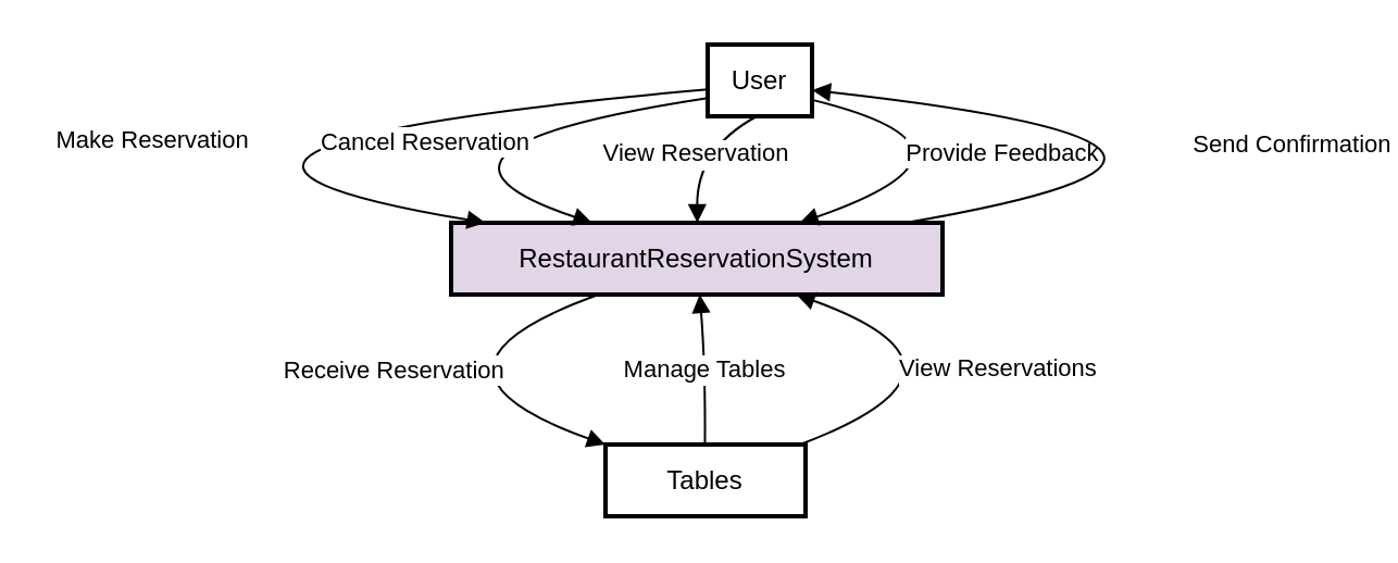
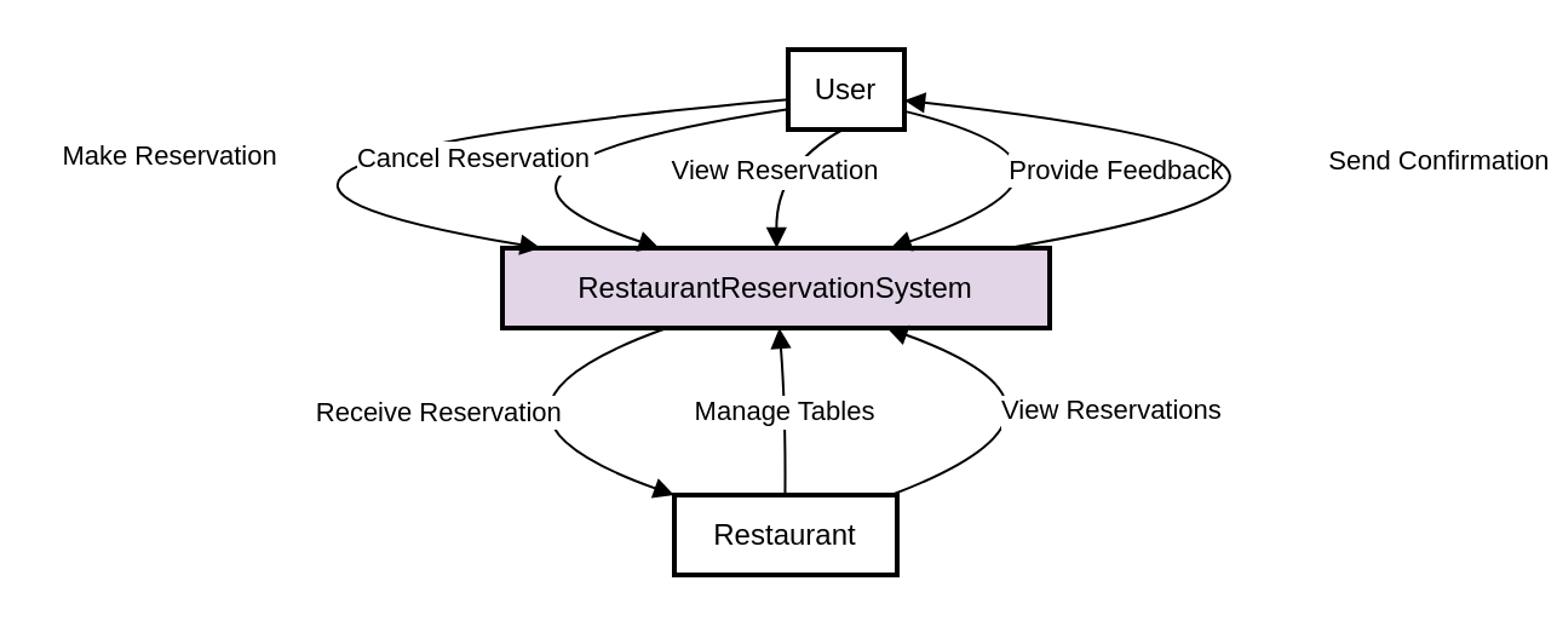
  <mxCell id="0" />
  <mxCell id="1" parent="0" />
  <mxCell id="2" value="User" style="whiteSpace=wrap;strokeWidth=2;" vertex="1" parent="1"><mxGeometry x="325" y="20" width="48" height="33" as="geometry" /></mxCell>
  <mxCell id="3" value="RestaurantReservationSystem" style="whiteSpace=wrap;strokeWidth=2;fillColor=#e1d5e7;" vertex="1" parent="1"><mxGeometry x="207" y="102" width="226" height="33" as="geometry" /></mxCell>
- <mxCell id="4" value="Tables" style="whiteSpace=wrap;strokeWidth=2;" vertex="1" parent="1"><mxGeometry x="278" y="204" width="92" height="33" as="geometry" /></mxCell>
+ <mxCell id="4" value="Restaurant" style="whiteSpace=wrap;strokeWidth=2;" vertex="1" parent="1"><mxGeometry x="278" y="204" width="92" height="33" as="geometry" /></mxCell>
  <mxCell id="5" value="Make Reservation" style="curved=1;startArrow=none;endArrow=block;exitX=-0.004;exitY=0.627;entryX=0.065;entryY=-0.006;rounded=0;" edge="1" parent="1" source="2" target="3"><mxGeometry relative="1" as="geometry"><Array as="points"><mxPoint x="20" y="68" /></Array></mxGeometry></mxCell>
  <mxCell id="6" value="Cancel Reservation" style="curved=1;startArrow=none;endArrow=block;exitX=-0.004;exitY=0.747;entryX=0.284;entryY=-0.006;rounded=0;" edge="1" parent="1" source="2" target="3"><mxGeometry relative="1" as="geometry"><Array as="points"><mxPoint x="171" y="68" /></Array></mxGeometry></mxCell>
  <mxCell id="7" value="View Reservation" style="curved=1;startArrow=none;endArrow=block;exitX=0.47;exitY=1.012;entryX=0.501;entryY=-0.006;rounded=0;" edge="1" parent="1" source="2" target="3"><mxGeometry relative="1" as="geometry"><Array as="points"><mxPoint x="320" y="68" /></Array></mxGeometry></mxCell>
  <mxCell id="8" value="Provide Feedback" style="curved=1;startArrow=none;endArrow=block;exitX=0.991;exitY=0.766;entryX=0.712;entryY=-0.006;rounded=0;" edge="1" parent="1" source="2" target="3"><mxGeometry relative="1" as="geometry"><Array as="points"><mxPoint x="465" y="68" /></Array></mxGeometry></mxCell>
  <mxCell id="9" value="Manage Tables" style="curved=1;startArrow=none;endArrow=block;exitX=0.497;exitY=-0.012;entryX=0.506;entryY=1.006;rounded=0;" edge="1" parent="1" source="4" target="3"><mxGeometry relative="1" as="geometry"><Array as="points"><mxPoint x="324" y="169" /></Array></mxGeometry></mxCell>
  <mxCell id="10" value="View Reservations" style="curved=1;startArrow=none;endArrow=block;exitX=0.984;exitY=-0.012;entryX=0.705;entryY=1.006;rounded=0;" edge="1" parent="1" source="4" target="3"><mxGeometry relative="1" as="geometry"><Array as="points"><mxPoint x="460" y="169" /></Array></mxGeometry></mxCell>
  <mxCell id="11" value="Send Confirmation" style="curved=1;startArrow=none;endArrow=block;exitX=0.929;exitY=-0.006;entryX=0.991;entryY=0.633;rounded=0;" edge="1" parent="1" source="3" target="2"><mxGeometry relative="1" as="geometry"><Array as="points"><mxPoint x="615" y="68" /></Array></mxGeometry></mxCell>
  <mxCell id="12" value="Receive Reservation" style="curved=1;startArrow=none;endArrow=block;exitX=0.298;exitY=1.006;entryX=-0.004;entryY=-0.002;rounded=0;" edge="1" parent="1" source="3" target="4"><mxGeometry relative="1" as="geometry"><Array as="points"><mxPoint x="180" y="169" /></Array></mxGeometry></mxCell>
